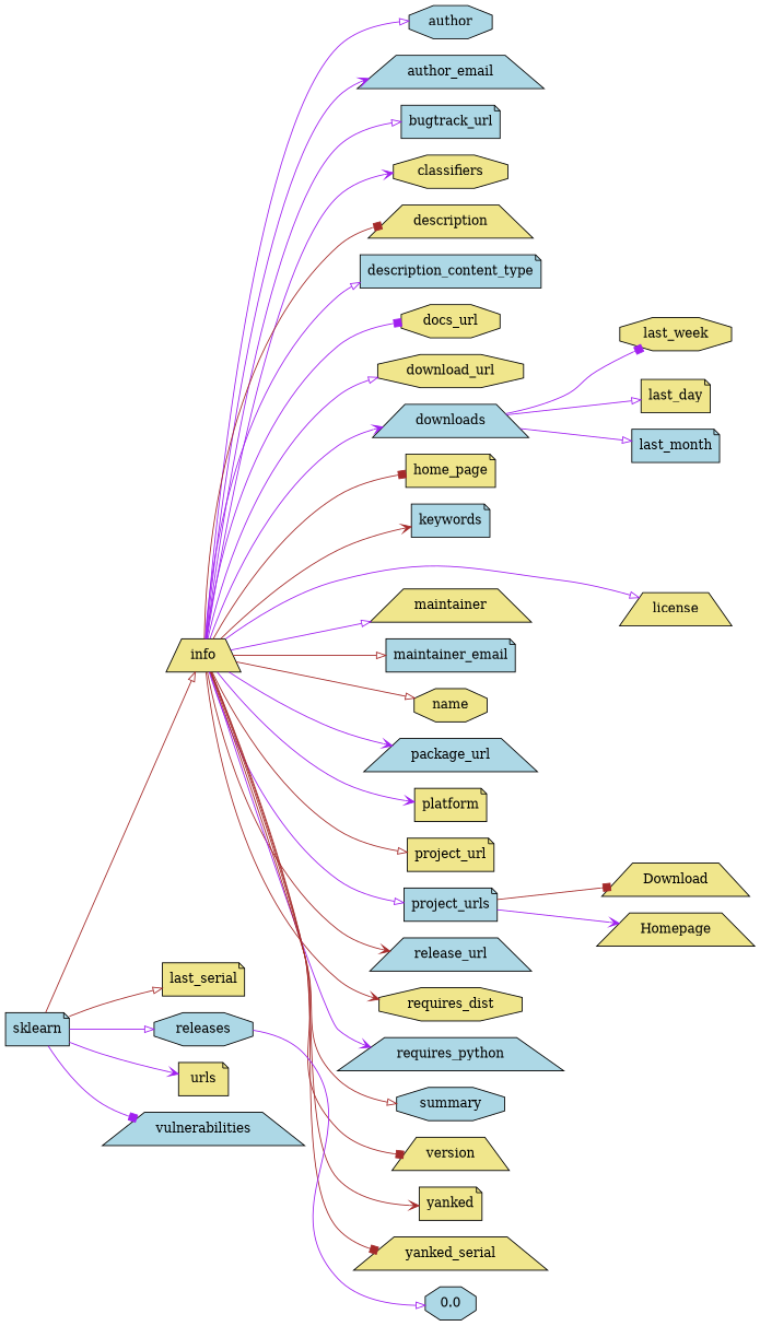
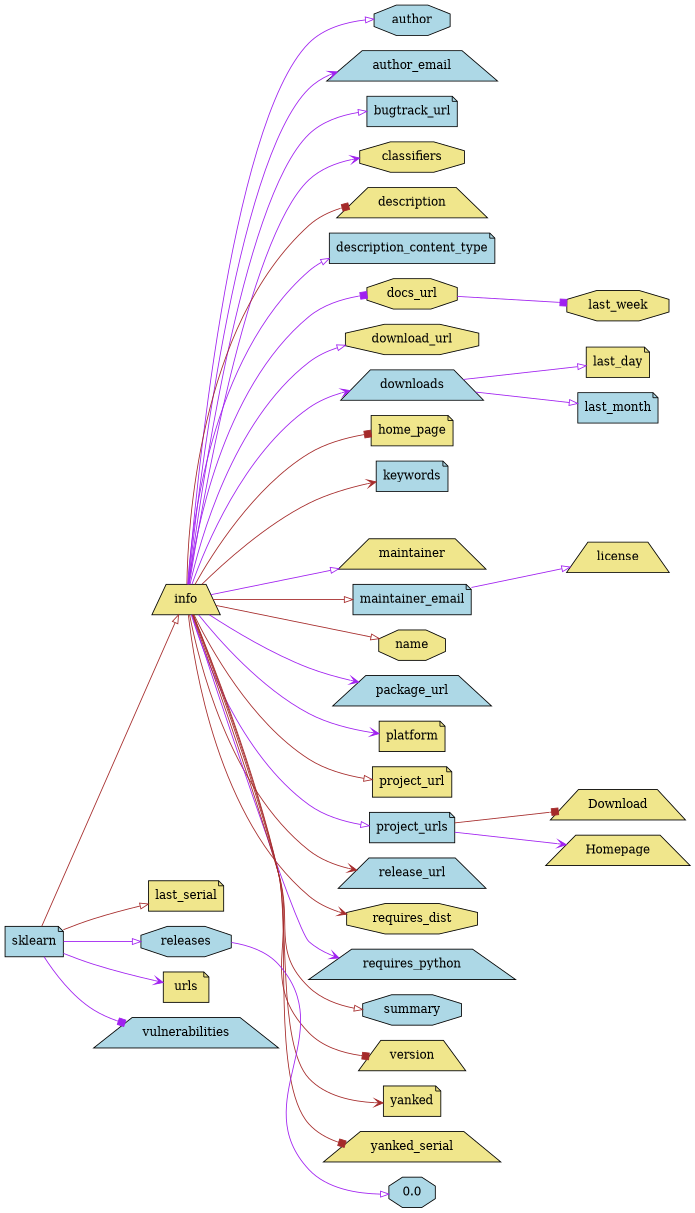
  digraph {
    rankdir=LR
    node [fillcolor=khaki shape=note style=filled]
    edge [arrowhead=onormal color=purple]
    sklearn [fillcolor=lightblue]
    info [shape=trapezium]
    last_serial
    releases [fillcolor=lightblue shape=octagon]
    urls
    vulnerabilities [fillcolor=lightblue shape=trapezium]
    author [fillcolor=lightblue shape=octagon]
    author_email [fillcolor=lightblue shape=trapezium]
    bugtrack_url [fillcolor=lightblue]
    classifiers [shape=octagon]
    description [shape=trapezium]
    description_content_type [fillcolor=lightblue]
    docs_url [shape=octagon]
    download_url [shape=octagon]
    downloads [fillcolor=lightblue shape=trapezium]
    home_page
    keywords [fillcolor=lightblue]
    license [shape=trapezium]
    maintainer [shape=trapezium]
    maintainer_email [fillcolor=lightblue]
    name [shape=octagon]
    package_url [fillcolor=lightblue shape=trapezium]
    platform
    project_url
    project_urls [fillcolor=lightblue]
    release_url [fillcolor=lightblue shape=trapezium]
    requires_dist [shape=octagon]
    requires_python [fillcolor=lightblue shape=trapezium]
    summary [fillcolor=lightblue shape=octagon]
    version [shape=trapezium]
    yanked
    n32 [label=yanked_serial shape=trapezium]
    0.0 [fillcolor=lightblue shape=octagon]
    last_day
    last_month [fillcolor=lightblue]
    last_week [shape=octagon]
    Download [shape=trapezium]
    Homepage [shape=trapezium]
    sklearn -> info [color=brown]
    sklearn -> last_serial [color=brown]
    sklearn -> releases
    sklearn -> urls [arrowhead=vee]
    sklearn -> vulnerabilities [arrowhead=box]
    info -> author
    info -> author_email [arrowhead=vee]
    info -> bugtrack_url
    info -> classifiers [arrowhead=vee]
    info -> description [arrowhead=box color=brown]
    info -> description_content_type
    info -> docs_url [arrowhead=box]
    info -> download_url
    info -> downloads [arrowhead=vee]
    info -> home_page [arrowhead=box color=brown]
    info -> keywords [arrowhead=vee color=brown]
-   info -> license
+   maintainer_email -> license
    info -> maintainer
    info -> maintainer_email [color=brown]
    info -> name [color=brown]
    info -> package_url [arrowhead=vee]
    info -> platform [arrowhead=vee]
    info -> project_url [color=brown]
    info -> project_urls
    info -> release_url [arrowhead=vee color=brown]
    info -> requires_dist [arrowhead=vee color=brown]
    info -> requires_python [arrowhead=vee]
    info -> summary [color=brown]
    info -> version [arrowhead=box color=brown]
    info -> yanked [arrowhead=vee color=brown]
    info -> n32 [arrowhead=box color=brown]
    releases -> 0.0
    downloads -> last_day
    downloads -> last_month
-   downloads -> last_week [arrowhead=box]
+   docs_url -> last_week [arrowhead=box]
    project_urls -> Download [arrowhead=box color=brown]
    project_urls -> Homepage [arrowhead=vee]
  }
